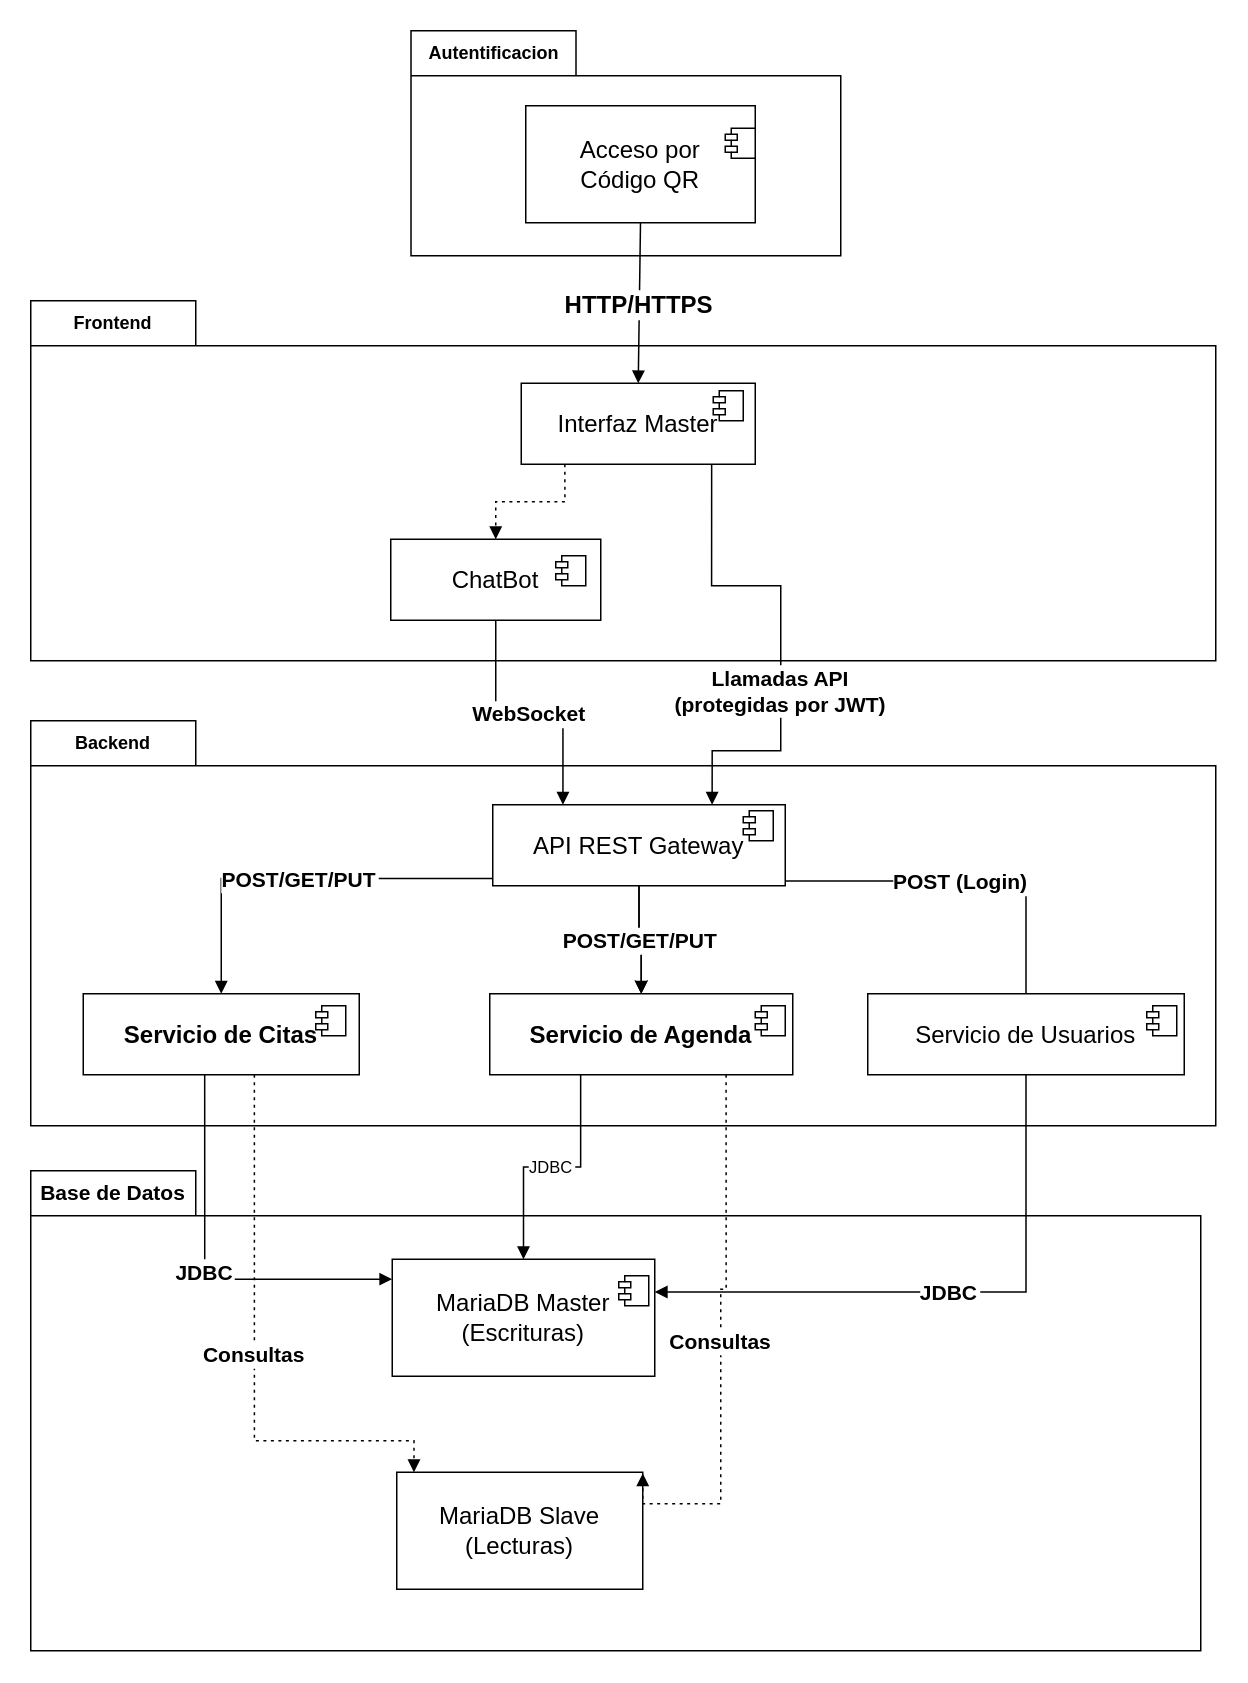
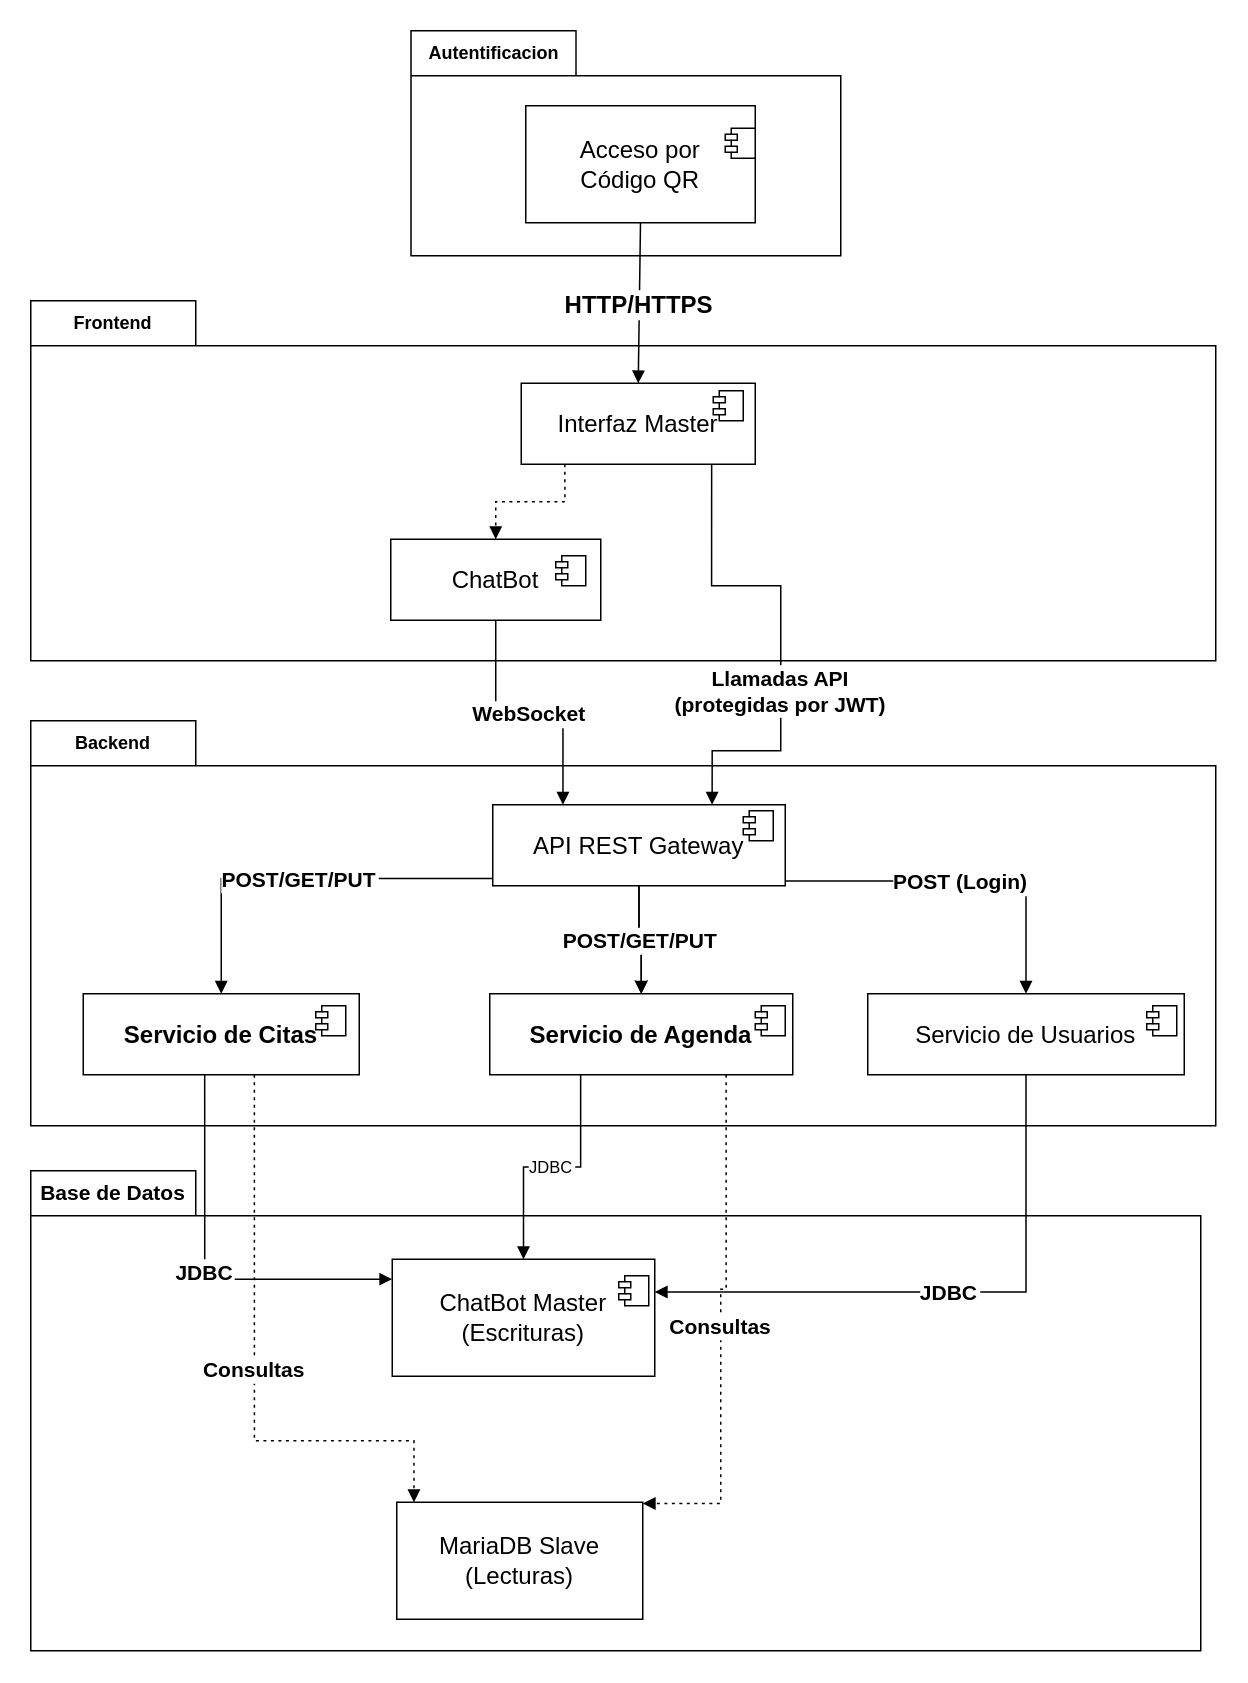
  <mxCell id="0" />
  <mxCell id="1" parent="0" />
  <mxCell id="2" value="Autentificacion" style="shape=folder;fontStyle=1;tabWidth=110;tabHeight=30;tabPosition=left;html=1;boundedLbl=1;labelInHeader=1;container=1;collapsible=0;whiteSpace=wrap;" vertex="1" parent="1"><mxGeometry x="273.5" y="20" width="286.5" height="150" as="geometry" /></mxCell>
  <mxCell id="3" value="" style="html=1;strokeColor=none;resizeWidth=1;resizeHeight=1;fillColor=none;part=1;connectable=0;allowArrows=0;deletable=0;whiteSpace=wrap;" vertex="1" parent="2"><mxGeometry width="286.5" height="105" relative="1" as="geometry"><mxPoint y="30" as="offset" /></mxGeometry></mxCell>
  <mxCell id="4" value="&lt;font style=&quot;font-size: 16px;&quot;&gt;Acceso por&lt;br&gt;Código QR&lt;/font&gt;" style="html=1;dropTarget=0;whiteSpace=wrap;" vertex="1" parent="2"><mxGeometry x="76.5" y="50" width="153" height="78" as="geometry" /></mxCell>
  <mxCell id="5" value="&lt;span style=&quot;font-size: 14px;&quot;&gt;Base de Datos&lt;/span&gt;" style="shape=folder;fontStyle=1;tabWidth=110;tabHeight=30;tabPosition=left;html=1;boundedLbl=1;labelInHeader=1;container=1;collapsible=0;whiteSpace=wrap;" vertex="1" parent="1"><mxGeometry x="20" y="780" width="780" height="320" as="geometry" /></mxCell>
  <mxCell id="6" value="Backend" style="shape=folder;fontStyle=1;tabWidth=110;tabHeight=30;tabPosition=left;html=1;boundedLbl=1;labelInHeader=1;container=1;collapsible=0;whiteSpace=wrap;" vertex="1" parent="1"><mxGeometry x="20" y="480" width="790" height="270" as="geometry" /></mxCell>
  <mxCell id="7" value="Frontend" style="shape=folder;fontStyle=1;tabWidth=110;tabHeight=30;tabPosition=left;html=1;boundedLbl=1;labelInHeader=1;container=1;collapsible=0;whiteSpace=wrap;" vertex="1" parent="1"><mxGeometry x="20" y="200" width="790" height="240" as="geometry" /></mxCell>
  <mxCell id="8" value="&lt;font style=&quot;font-size: 16px;&quot;&gt;Interfaz Master&lt;/font&gt;" style="html=1;dropTarget=0;whiteSpace=wrap;" vertex="1" parent="1"><mxGeometry x="347" y="255" width="156" height="54" as="geometry" /></mxCell>
  <mxCell id="9" value="&lt;font style=&quot;font-size: 16px;&quot;&gt;ChatBot&lt;/font&gt;" style="html=1;dropTarget=0;whiteSpace=wrap;" vertex="1" parent="1"><mxGeometry x="260" y="359" width="140" height="54" as="geometry" /></mxCell>
  <mxCell id="10" value="" style="edgeStyle=orthogonalEdgeStyle;rounded=0;orthogonalLoop=1;jettySize=auto;html=1;" edge="1" parent="1" source="11" target="13"><mxGeometry relative="1" as="geometry" /></mxCell>
  <mxCell id="11" value="API REST Gateway" style="whiteSpace=wrap;strokeWidth=1;fontSize=16;" vertex="1" parent="1"><mxGeometry x="328" y="536" width="195" height="54" as="geometry" /></mxCell>
  <mxCell id="12" value="Servicio de Citas" style="whiteSpace=wrap;strokeWidth=1;fontSize=16;fontStyle=1" vertex="1" parent="1"><mxGeometry x="55" y="662" width="184" height="54" as="geometry" /></mxCell>
  <mxCell id="13" value="Servicio de Agenda" style="whiteSpace=wrap;strokeWidth=1;fontSize=16;fontStyle=1" vertex="1" parent="1"><mxGeometry x="326" y="662" width="202" height="54" as="geometry" /></mxCell>
  <mxCell id="14" value="Servicio de Usuarios" style="whiteSpace=wrap;strokeWidth=1;fontSize=16;" vertex="1" parent="1"><mxGeometry x="578" y="662" width="211" height="54" as="geometry" /></mxCell>
- <mxCell id="15" value="MariaDB Master&#10;(Escrituras)" style="whiteSpace=wrap;strokeWidth=1;fontSize=16;fontStyle=0" vertex="1" parent="1"><mxGeometry x="261" y="839" width="175" height="78" as="geometry" /></mxCell>
- <mxCell id="16" value="MariaDB Slave&#10;(Lecturas)" style="whiteSpace=wrap;strokeWidth=1;fontSize=16;" vertex="1" parent="1"><mxGeometry x="264" y="981" width="164" height="78" as="geometry" /></mxCell>
+ <mxCell id="15" value="ChatBot Master&#10;(Escrituras)" style="whiteSpace=wrap;strokeWidth=1;fontSize=16;fontStyle=0" vertex="1" parent="1"><mxGeometry x="261" y="839" width="175" height="78" as="geometry" /></mxCell>
+ <mxCell id="16" value="MariaDB Slave&#10;(Lecturas)" style="whiteSpace=wrap;strokeWidth=1;fontSize=16;" vertex="1" parent="1"><mxGeometry x="264" y="1001" width="164" height="78" as="geometry" /></mxCell>
  <mxCell id="17" value="" style="dashed=1;dashPattern=2 3;startArrow=none;endArrow=block;exitX=0.18;exitY=1.01;entryX=0.5;entryY=0.01;rounded=0;edgeStyle=orthogonalEdgeStyle;" edge="1" parent="1" source="8" target="9"><mxGeometry relative="1" as="geometry" /></mxCell>
  <mxCell id="18" value="POST/GET/PUT" style="startArrow=none;endArrow=block;exitX=0;exitY=0.91;entryX=0.5;entryY=0;rounded=0;edgeStyle=orthogonalEdgeStyle;fontSize=14;fontStyle=1" edge="1" parent="1" source="11" target="12"><mxGeometry relative="1" as="geometry" /></mxCell>
  <mxCell id="19" value="POST/GET/PUT" style="startArrow=none;endArrow=block;exitX=0.5;exitY=1;entryX=0.5;entryY=0;rounded=0;edgeStyle=orthogonalEdgeStyle;fontSize=14;fontStyle=1" edge="1" parent="1" source="11" target="13"><mxGeometry relative="1" as="geometry" /></mxCell>
- <mxCell id="20" value="POST (Login)" style="startArrow=none;endArrow=none;exitX=1;exitY=0.94;entryX=0.5;entryY=0;rounded=0;edgeStyle=orthogonalEdgeStyle;fontSize=14;fontStyle=1;" edge="1" parent="1" source="11" target="14"><mxGeometry x="-0.003" relative="1" as="geometry"><mxPoint as="offset" /></mxGeometry></mxCell>
+ <mxCell id="20" value="POST (Login)" style="startArrow=none;endArrow=block;exitX=1;exitY=0.94;entryX=0.5;entryY=0;rounded=0;edgeStyle=orthogonalEdgeStyle;fontSize=14;fontStyle=1" edge="1" parent="1" source="11" target="14"><mxGeometry x="-0.003" relative="1" as="geometry"><mxPoint as="offset" /></mxGeometry></mxCell>
  <mxCell id="21" value="HTTP/HTTPS" style="curved=1;startArrow=none;endArrow=block;exitX=0.5;exitY=1;entryX=0.5;entryY=0.01;rounded=0;fontSize=16;fontStyle=1" edge="1" parent="1" source="4" target="8"><mxGeometry relative="1" as="geometry"><Array as="points" /></mxGeometry></mxCell>
  <mxCell id="22" value="Llamadas API&#10;(protegidas por JWT)" style="startArrow=none;endArrow=block;exitX=0.82;exitY=1.01;entryX=0.75;entryY=0;rounded=0;edgeStyle=orthogonalEdgeStyle;fontSize=14;fontStyle=1" edge="1" parent="1" source="8" target="11"><mxGeometry x="0.236" relative="1" as="geometry"><Array as="points"><mxPoint x="474" y="390" /><mxPoint x="520" y="390" /><mxPoint x="520" y="500" /><mxPoint x="474" y="500" /></Array><mxPoint as="offset" /></mxGeometry></mxCell>
  <mxCell id="23" value="WebSocket" style="startArrow=none;endArrow=block;exitX=0.5;exitY=1.01;entryX=0.24;entryY=0;rounded=0;edgeStyle=orthogonalEdgeStyle;fontStyle=1;fontSize=14;" edge="1" parent="1" source="9" target="11"><mxGeometry relative="1" as="geometry" /></mxCell>
  <mxCell id="24" value="JDBC" style="startArrow=none;endArrow=block;exitX=0.44;exitY=1;entryX=0;entryY=0.17;rounded=0;edgeStyle=orthogonalEdgeStyle;fontSize=14;fontStyle=1" edge="1" parent="1" source="12" target="15"><mxGeometry relative="1" as="geometry" /></mxCell>
  <mxCell id="25" value="JDBC" style="startArrow=none;endArrow=block;exitX=0.3;exitY=1;entryX=0.5;entryY=-0.01;rounded=0;edgeStyle=orthogonalEdgeStyle;" edge="1" parent="1" source="13" target="15"><mxGeometry relative="1" as="geometry" /></mxCell>
  <mxCell id="26" value="JDBC" style="startArrow=none;endArrow=block;exitX=0.5;exitY=1;entryX=1;entryY=0.28;rounded=0;edgeStyle=orthogonalEdgeStyle;fontSize=14;fontStyle=1" edge="1" parent="1" source="14" target="15"><mxGeometry relative="1" as="geometry" /></mxCell>
  <mxCell id="27" value="Consultas" style="dashed=1;dashPattern=2 3;startArrow=none;endArrow=block;exitX=0.78;exitY=1;entryX=1;entryY=0.01;rounded=0;edgeStyle=orthogonalEdgeStyle;fontSize=14;fontStyle=1" edge="1" parent="1" source="13" target="16"><mxGeometry relative="1" as="geometry"><Array as="points"><mxPoint x="484" y="859" /><mxPoint x="480" y="859" /><mxPoint x="480" y="1002" /></Array></mxGeometry></mxCell>
  <mxCell id="28" value="Consultas" style="dashed=1;dashPattern=2 3;startArrow=none;endArrow=block;exitX=0.62;exitY=1;entryX=0.07;entryY=0;rounded=0;edgeStyle=orthogonalEdgeStyle;fontSize=14;fontStyle=1" edge="1" parent="1" source="12" target="16"><mxGeometry relative="1" as="geometry"><Array as="points"><mxPoint x="169" y="960" /><mxPoint x="276" y="960" /></Array></mxGeometry></mxCell>
  <mxCell id="29" value="" style="shape=module;jettyWidth=8;jettyHeight=4;" vertex="1" parent="1"><mxGeometry x="370" y="370" width="20" height="20" as="geometry" /></mxCell>
  <mxCell id="30" value="" style="shape=module;jettyWidth=8;jettyHeight=4;" vertex="1" parent="1"><mxGeometry x="475" y="260" width="20" height="20" as="geometry" /></mxCell>
  <mxCell id="31" value="" style="shape=module;jettyWidth=8;jettyHeight=4;" vertex="1" parent="1"><mxGeometry x="495" y="540" width="20" height="20" as="geometry" /></mxCell>
  <mxCell id="32" value="" style="shape=module;jettyWidth=8;jettyHeight=4;" vertex="1" parent="1"><mxGeometry x="210" y="670" width="20" height="20" as="geometry" /></mxCell>
  <mxCell id="33" value="" style="shape=module;jettyWidth=8;jettyHeight=4;" vertex="1" parent="1"><mxGeometry x="503" y="670" width="20" height="20" as="geometry" /></mxCell>
  <mxCell id="34" value="" style="shape=module;jettyWidth=8;jettyHeight=4;" vertex="1" parent="1"><mxGeometry x="764" y="670" width="20" height="20" as="geometry" /></mxCell>
  <mxCell id="35" value="" style="shape=module;jettyWidth=8;jettyHeight=4;" vertex="1" parent="1"><mxGeometry x="412" y="850" width="20" height="20" as="geometry" /></mxCell>
  <mxCell id="36" value="" style="shape=module;jettyWidth=8;jettyHeight=4;" vertex="1" parent="1"><mxGeometry x="483" y="85" width="20" height="20" as="geometry" /></mxCell>
